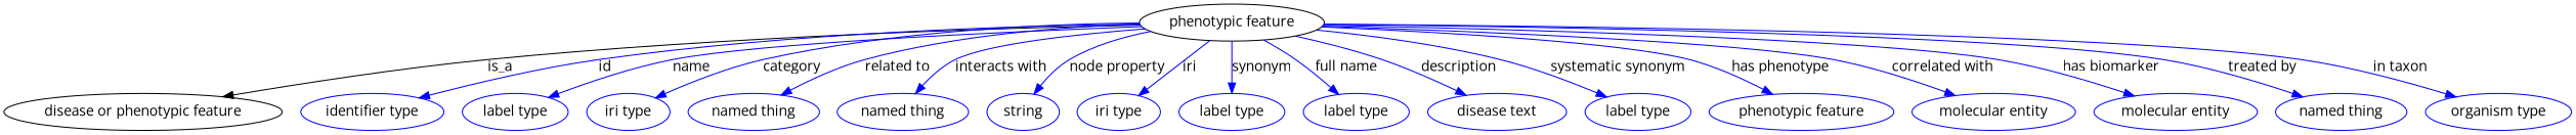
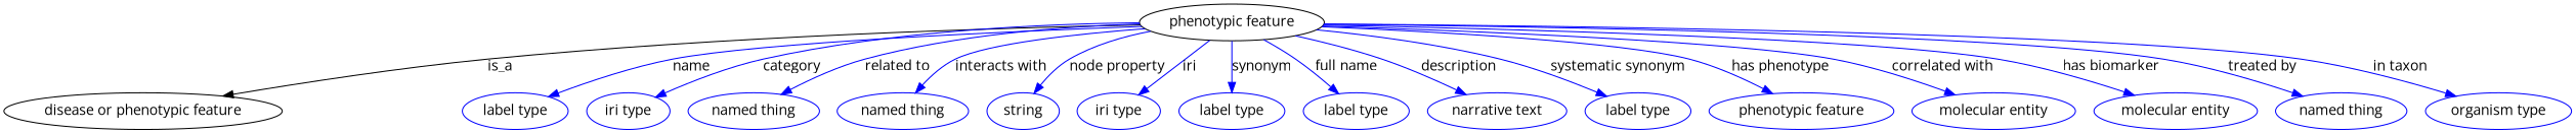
  digraph {
    fontname="Open Sans"
    node [fontname="Open Sans" color=blue]
    edge [fontname="Open Sans" color=blue style=solid]
    n1 [height=0.5 label="phenotypic feature" width=2.1155 color=""]
    "disease or phenotypic feature" [height=0.5 width=3.1523 color=""]
-   n3 [height=0.5 label="identifier type" width=1.652]
    n4 [height=0.5 label="label type" width=1.2425]
    n5 [height=0.5 label="iri type" width=0.9834]
    n6 [height=0.5 label="named thing" width=1.5019]
    n7 [height=0.5 label="named thing" width=1.5019]
    n8 [height=0.5 label=string width=0.8403]
    n9 [height=0.5 label="iri type" width=0.9834]
    n10 [height=0.5 label="label type" width=1.2425]
    n11 [height=0.5 label="label type" width=1.2425]
-   n12 [height=0.5 label="disease text" width=1.5834]
+   n12 [height=0.5 label="narrative text" width=1.5834]
    n13 [height=0.5 label="label type" width=1.2425]
    n14 [height=0.5 label="phenotypic feature" width=2.1155]
    n15 [height=0.5 label="molecular entity" width=1.8837]
    n16 [height=0.5 label="molecular entity" width=1.8837]
    n17 [height=0.5 label="named thing" width=1.5019]
    n18 [height=0.5 label="organism type" width=1.7978]
    n1 -> "disease or phenotypic feature" [label=is_a color="" style=""]
-   n1 -> n3 [label=id]
    n1 -> n4 [label=name]
    n1 -> n5 [label=category]
    n1 -> n6 [label="related to"]
    n1 -> n7 [label="interacts with"]
    n1 -> n8 [label="node property"]
    n1 -> n9 [label=iri]
    n1 -> n10 [label=synonym]
    n1 -> n11 [label="full name"]
    n1 -> n12 [label=description]
    n1 -> n13 [label="systematic synonym"]
    n1 -> n14 [label="has phenotype"]
    n1 -> n15 [label="correlated with"]
    n1 -> n16 [label="has biomarker"]
    n1 -> n17 [label="treated by"]
    n1 -> n18 [label="in taxon"]
  }
